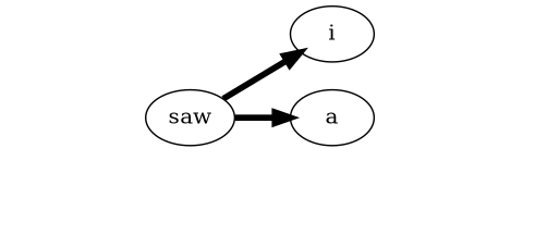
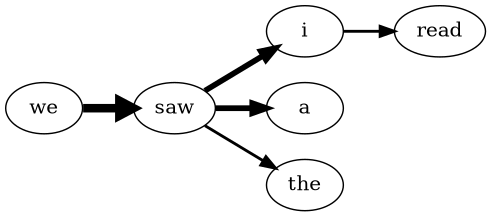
  digraph {
    rankdir=LR
    edge [penwidth=2]
    i
+   read
    saw
    a
+   the
+   we
+   i -> read
    saw -> i [penwidth=4]
    saw -> a [penwidth=4]
+   saw -> the
+   we -> saw [penwidth=6]
  }
